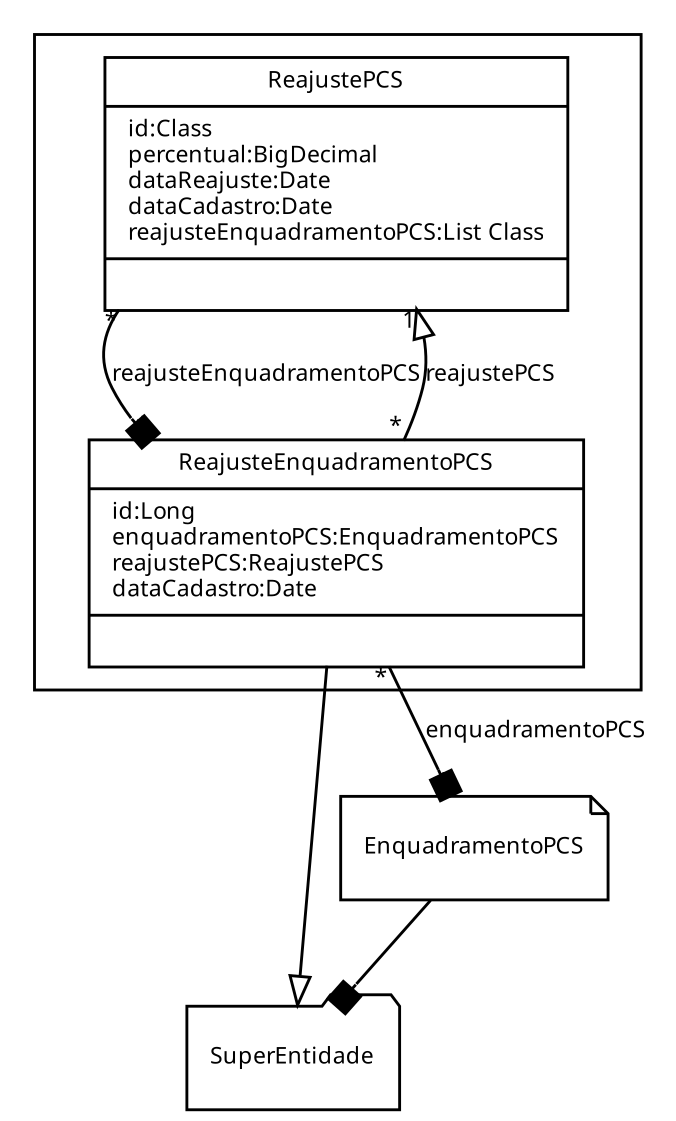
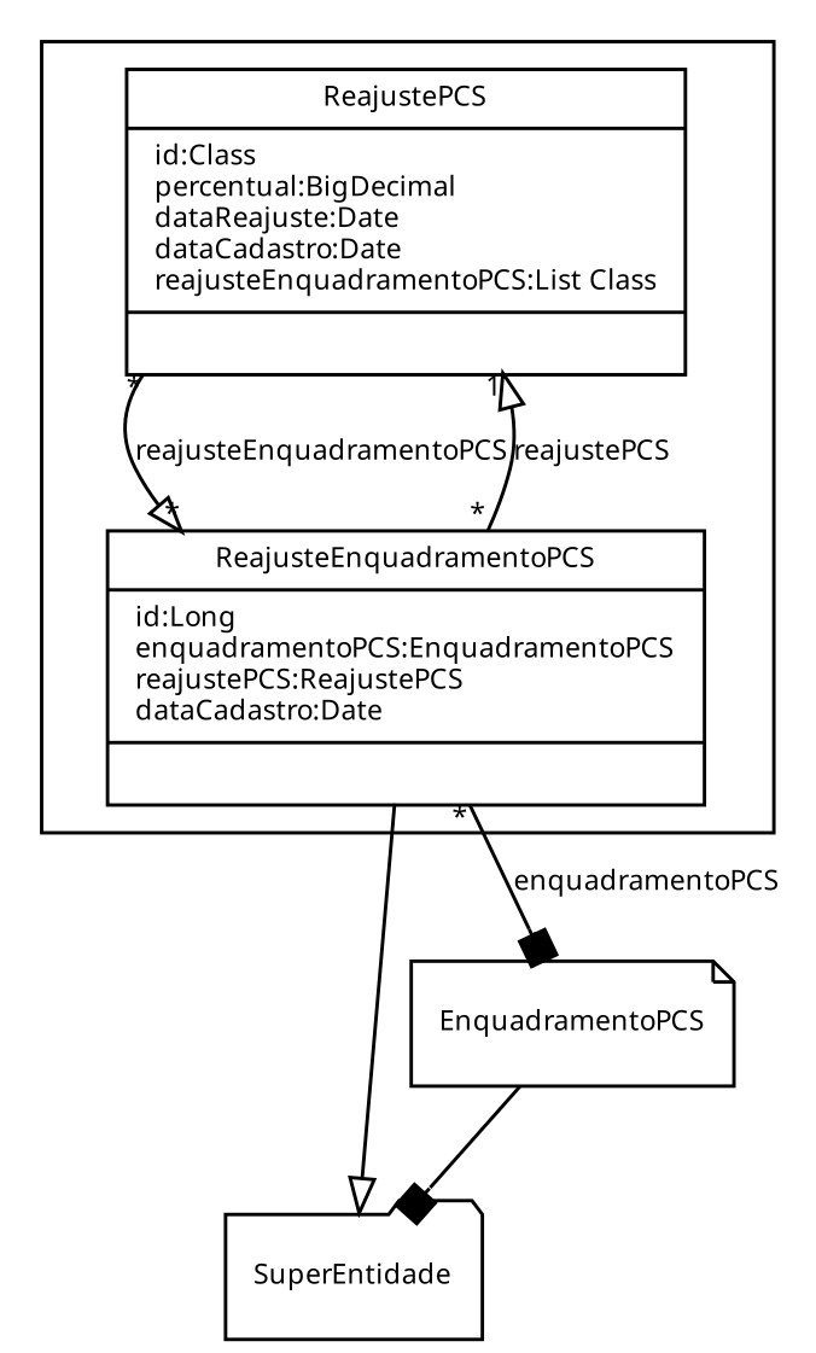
  digraph {
    fontname="Noto Sans"
    fontsize=8
    node [fontname="Noto Sans" fontsize=8 shape=record]
    edge [arrowhead=box fontname="Noto Sans" fontsize=8 taillabel="*"]
    n1 [label="{ReajustePCS|id:Class\lpercentual:BigDecimal\ldataReajuste:Date\ldataCadastro:Date\lreajusteEnquadramentoPCS:List Class\l|\l}"]
    n2 [label="{ReajusteEnquadramentoPCS|id:Long\lenquadramentoPCS:EnquadramentoPCS\lreajustePCS:ReajustePCS\ldataCadastro:Date\l|\l}"]
    SuperEntidade [shape=folder]
    EnquadramentoPCS [shape=note]
    subgraph cluster_1 {
      n1
      n2
    }
-   n1 -> n2 [headlabel="*" label=reajusteEnquadramentoPCS]
+   n1 -> n2 [arrowhead=onormal headlabel="*" label=reajusteEnquadramentoPCS]
    n2 -> n1 [arrowhead=onormal headlabel=1 label=reajustePCS]
    n2 -> SuperEntidade [arrowhead=onormal taillabel=""]
    n2 -> EnquadramentoPCS [headlabel=1 label=enquadramentoPCS]
    EnquadramentoPCS -> SuperEntidade [taillabel=""]
  }
